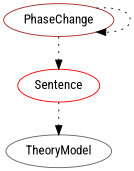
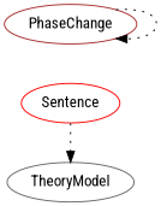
  digraph {
    fontname="Roboto Condensed"
    node [fontname="Roboto Condensed"]
    edge [fontname="Roboto Condensed" style=dotted]
    n1 [color=brown label=PhaseChange shape=oval]
    Sentence [color=red]
    TheoryModel [color=gray40]
    n1 -> n1
-   n1 -> Sentence
    Sentence -> TheoryModel
  }
